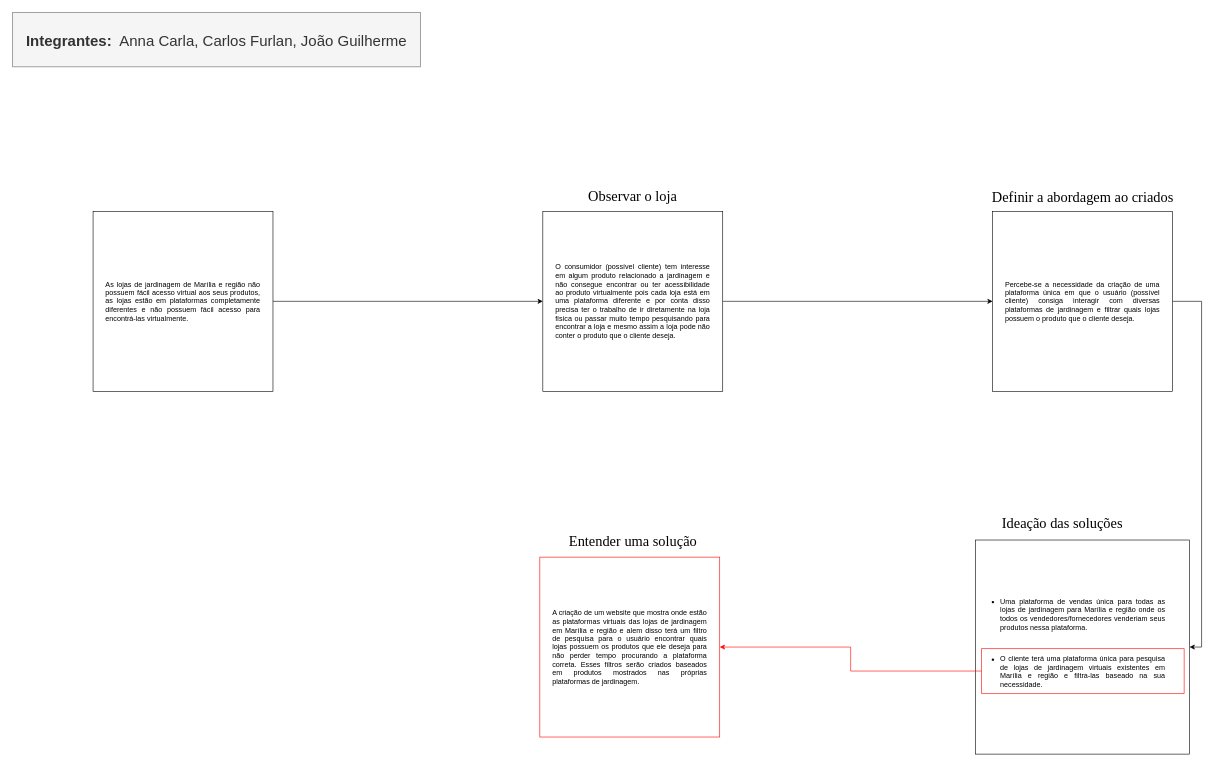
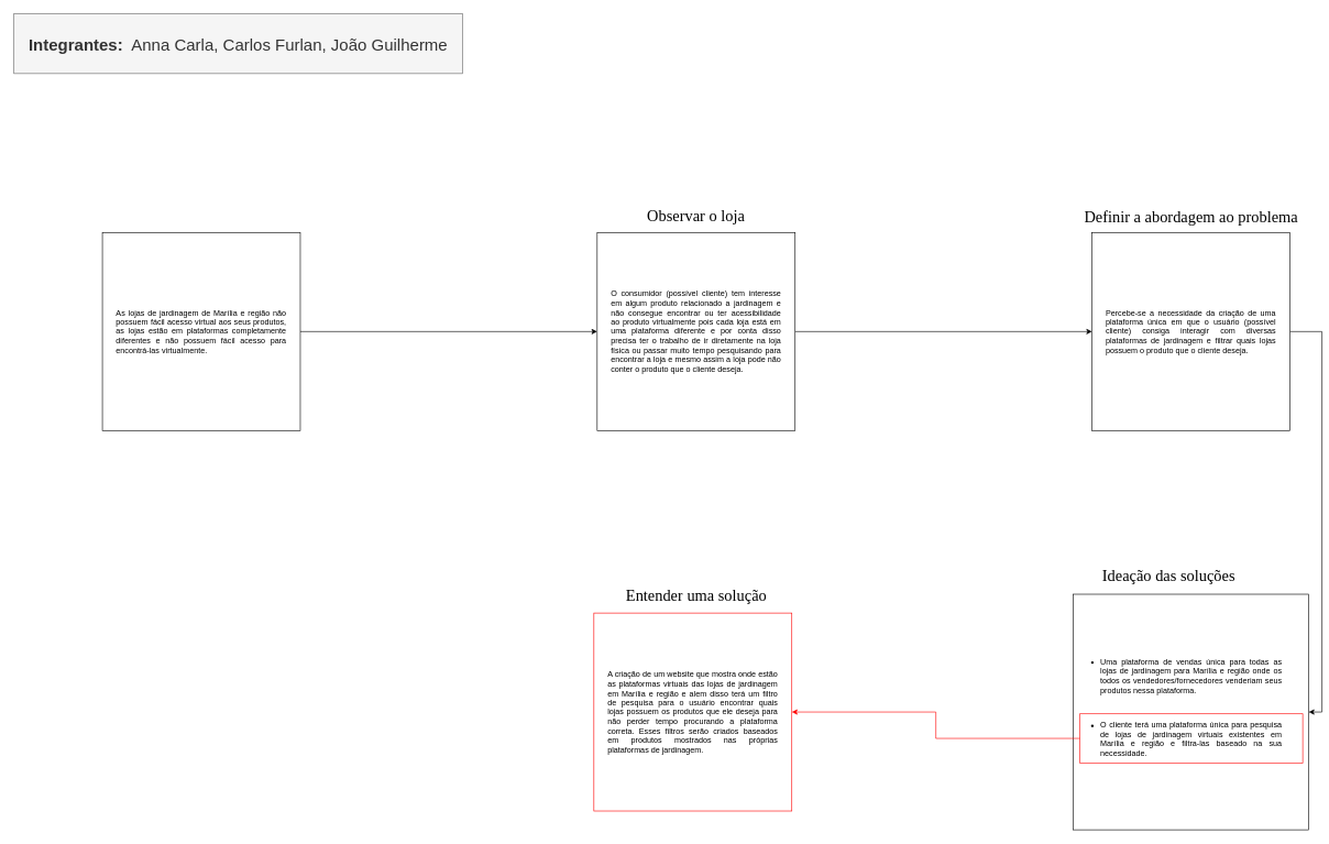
  <mxCell id="0" />
  <mxCell id="1" parent="0" />
  <mxCell id="2" style="edgeStyle=orthogonalEdgeStyle;rounded=0;orthogonalLoop=1;jettySize=auto;html=1;exitX=1;exitY=0.5;exitDx=0;exitDy=0;entryX=0;entryY=0.5;entryDx=0;entryDy=0;" edge="1" parent="1" source="3" target="5"><mxGeometry relative="1" as="geometry" /></mxCell>
  <mxCell id="3" value="&lt;div style=&quot;text-align: justify; padding-right: 20px; padding-left: 20px;&quot;&gt;&lt;span style=&quot;background-color: initial;&quot;&gt;As lojas de jardinagem de Marília e região não possuem fácil acesso virtual aos seus produtos, as lojas estão em plataformas completamente diferentes e não possuem fácil acesso para encontrá-las virtualmente.&lt;/span&gt;&lt;/div&gt;" style="whiteSpace=wrap;html=1;aspect=fixed;" vertex="1" parent="1"><mxGeometry x="154" y="352" width="300" height="300" as="geometry" /></mxCell>
  <mxCell id="4" style="edgeStyle=orthogonalEdgeStyle;rounded=0;orthogonalLoop=1;jettySize=auto;html=1;exitX=1;exitY=0.5;exitDx=0;exitDy=0;entryX=0;entryY=0.5;entryDx=0;entryDy=0;" edge="1" parent="1" source="5" target="7"><mxGeometry relative="1" as="geometry" /></mxCell>
  <mxCell id="5" value="&lt;div style=&quot;text-align: justify; padding-right: 20px; padding-left: 20px; padding-bottom: 0px;&quot;&gt;O consumidor (possível cliente) tem interesse em algum produto relacionado a jardinagem e não consegue encontrar ou ter acessibilidade ao produto virtualmente pois cada loja está em uma plataforma diferente e por conta disso precisa ter o trabalho de ir diretamente na loja física ou passar muito tempo pesquisando para encontrar a loja e mesmo assim a loja pode não conter o produto que o cliente deseja.&lt;br&gt;&lt;/div&gt;" style="whiteSpace=wrap;html=1;aspect=fixed;" vertex="1" parent="1"><mxGeometry x="904" y="352" width="300" height="300" as="geometry" /></mxCell>
  <mxCell id="6" style="edgeStyle=orthogonalEdgeStyle;rounded=0;orthogonalLoop=1;jettySize=auto;html=1;entryX=1;entryY=0.5;entryDx=0;entryDy=0;exitX=1;exitY=0.5;exitDx=0;exitDy=0;" edge="1" parent="1" source="7" target="8"><mxGeometry relative="1" as="geometry" /></mxCell>
  <mxCell id="7" value="&lt;div style=&quot;text-align: justify; padding-right: 20px; padding-left: 20px;&quot;&gt;Percebe-se a necessidade da criação de uma plataforma única em que o usuário (possível cliente) consiga interagir com diversas plataformas de jardinagem e filtrar quais lojas possuem o produto que o cliente deseja.&lt;br&gt;&lt;/div&gt;" style="whiteSpace=wrap;html=1;aspect=fixed;" vertex="1" parent="1"><mxGeometry x="1654" y="352" width="300" height="300" as="geometry" /></mxCell>
  <mxCell id="8" value="&lt;div style=&quot;text-align: justify; padding-right: 10px; padding-left: 10px;&quot;&gt;&lt;ul style=&quot;margin-bottom: 12px; padding-bottom: 0px; padding-left: 30px; padding-right: 30px;&quot;&gt;&lt;li&gt;Uma plataforma de vendas única para todas as lojas de jardinagem para Marília e região onde os todos os vendedores/fornecedores venderiam seus produtos nessa plataforma.&lt;/li&gt;&lt;/ul&gt;&lt;div&gt;&lt;br&gt;&lt;/div&gt;&lt;ul style=&quot;margin-bottom: 12px; padding-bottom: 0px; padding-left: 30px; padding-right: 30px;&quot;&gt;&lt;li&gt;O cliente terá uma plataforma única para pesquisa de lojas de jardinagem virtuais existentes em Marília e região e filtra-las baseado na sua necessidade.&lt;br&gt;&lt;/li&gt;&lt;/ul&gt;&lt;/div&gt;&lt;div style=&quot;text-align: justify; padding-right: 10px; padding-left: 10px;&quot;&gt;&lt;br&gt;&lt;/div&gt;" style="whiteSpace=wrap;html=1;aspect=fixed;imageAspect=1;" vertex="1" parent="1"><mxGeometry x="1625.5" y="900" width="357" height="357" as="geometry" /></mxCell>
  <mxCell id="9" value="&lt;div style=&quot;text-align: justify; padding-right: 20px; padding-left: 20px;&quot;&gt;A criação de um website que mostra onde estão as plataformas virtuais das lojas de jardinagem em Marília e região e alem disso terá um filtro de pesquisa para o usuário encontrar quais lojas possuem os produtos que ele deseja para não perder tempo procurando a plataforma correta. Esses filtros serão criados baseados em produtos mostrados nas próprias plataformas de jardinagem.&lt;br&gt;&lt;/div&gt;" style="whiteSpace=wrap;html=1;aspect=fixed;strokeColor=#FF0000;" vertex="1" parent="1"><mxGeometry x="899" y="928.5" width="300" height="300" as="geometry" /></mxCell>
  <mxCell id="10" style="edgeStyle=orthogonalEdgeStyle;rounded=0;orthogonalLoop=1;jettySize=auto;html=1;entryX=1;entryY=0.5;entryDx=0;entryDy=0;strokeColor=#FF0000;" edge="1" parent="1" source="11" target="9"><mxGeometry relative="1" as="geometry" /></mxCell>
  <mxCell id="11" value="" style="swimlane;startSize=0;fillColor=none;strokeColor=#FF0000;" vertex="1" parent="1"><mxGeometry x="1635.5" y="1081" width="338" height="75" as="geometry" /></mxCell>
  <mxCell id="12" value="&lt;span style=&quot;font-family: Calibri; font-size: 24px; text-align: left; text-indent: -36.48px; background-color: rgb(255, 255, 255);&quot;&gt;Observar o loja&lt;/span&gt;" style="text;html=1;align=center;verticalAlign=middle;whiteSpace=wrap;rounded=0;" vertex="1" parent="1"><mxGeometry x="904" y="312" width="300" height="30" as="geometry" /></mxCell>
- <mxCell id="13" value="&lt;span style=&quot;font-family: Calibri; font-size: 24px; text-align: left; text-indent: -36.48px; background-color: rgb(255, 255, 255);&quot;&gt;Definir a abordagem ao criados&lt;/span&gt;" style="text;html=1;align=center;verticalAlign=middle;whiteSpace=wrap;rounded=0;" vertex="1" parent="1"><mxGeometry x="1629" y="314" width="351" height="30" as="geometry" /></mxCell>
+ <mxCell id="13" value="&lt;span style=&quot;font-family: Calibri; font-size: 24px; text-align: left; text-indent: -36.48px; background-color: rgb(255, 255, 255);&quot;&gt;Definir a abordagem ao problema&lt;/span&gt;" style="text;html=1;align=center;verticalAlign=middle;whiteSpace=wrap;rounded=0;" vertex="1" parent="1"><mxGeometry x="1629" y="314" width="351" height="30" as="geometry" /></mxCell>
  <mxCell id="14" value="&lt;span style=&quot;font-family: Calibri; font-size: 24px; text-align: left; text-indent: -36.48px; background-color: rgb(255, 255, 255);&quot;&gt;Ideação das soluções&lt;/span&gt;" style="text;html=1;align=center;verticalAlign=middle;whiteSpace=wrap;rounded=0;" vertex="1" parent="1"><mxGeometry x="1590.5" y="858" width="358.5" height="30" as="geometry" /></mxCell>
  <mxCell id="15" value="&lt;span style=&quot;box-sizing: border-box; text-align: left; text-indent: -36.48px; background-color: rgb(255, 255, 255); font-size: 18pt; font-family: Calibri; border-radius: 0px !important;&quot;&gt;Entender&lt;/span&gt;&lt;span style=&quot;box-sizing: border-box; text-align: left; text-indent: -36.48px; background-color: rgb(255, 255, 255); font-size: 18pt; font-family: Calibri; border-radius: 0px !important;&quot;&gt;&amp;nbsp;uma solução&lt;/span&gt;" style="text;html=1;align=center;verticalAlign=middle;whiteSpace=wrap;rounded=0;" vertex="1" parent="1"><mxGeometry x="874.75" y="888" width="358.5" height="30" as="geometry" /></mxCell>
  <mxCell id="16" value="&lt;font style=&quot;font-size: 25px;&quot;&gt;&lt;b&gt;Integrantes:&lt;/b&gt;&amp;nbsp; Anna Carla, Carlos Furlan, João Guilherme&lt;/font&gt;" style="text;html=1;align=center;verticalAlign=middle;whiteSpace=wrap;rounded=0;fillColor=#f5f5f5;fontColor=#333333;strokeColor=#666666;" vertex="1" parent="1"><mxGeometry x="20" y="20" width="680" height="91" as="geometry" /></mxCell>
